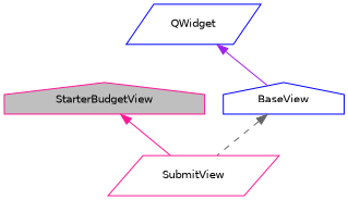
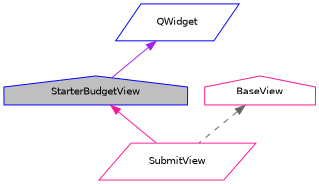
  digraph {
    node [color=deeppink fillcolor=white fontname=Helvetica fontsize=10 shape=house style=filled]
    edge [dir=back fontname=Helvetica fontsize=10 labelfontname=Helvetica labelfontsize=10 style=solid]
-   n1 [fillcolor=grey75 fontcolor=black height=0.2 label=StarterBudgetView width=0.4]
+   n1 [color=blue fillcolor=grey75 fontcolor=black height=0.2 label=StarterBudgetView width=0.4]
    n2 [height=0.2 label=SubmitView shape=parallelogram width=0.4]
-   n3 [color=blue height=0.2 label=BaseView width=0.4]
+   n3 [height=0.2 label=BaseView width=0.4]
    n4 [color=blue height=0.2 label=QWidget shape=parallelogram width=0.4]
    n1 -> n2 [color=deeppink]
    n3 -> n2 [color=gray40 style=dashed]
-   n4 -> n3 [color=purple]
+   n4 -> n1 [color=purple]
  }
